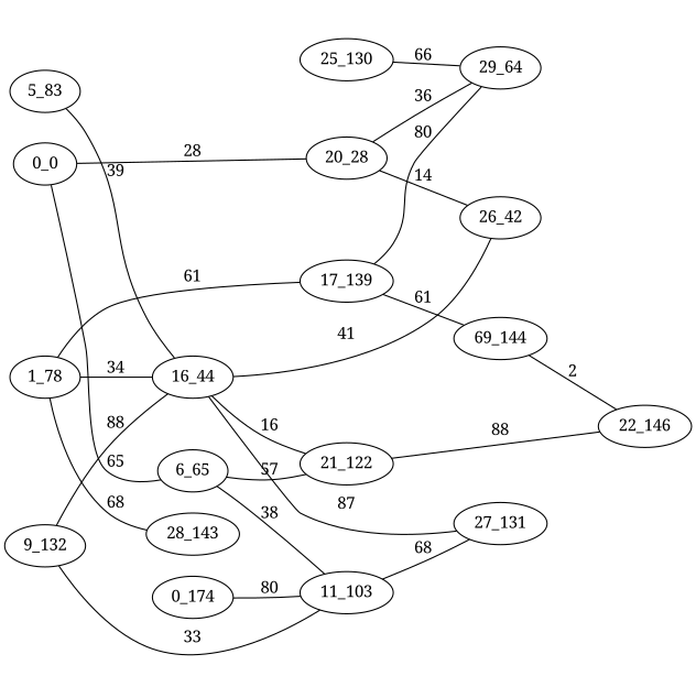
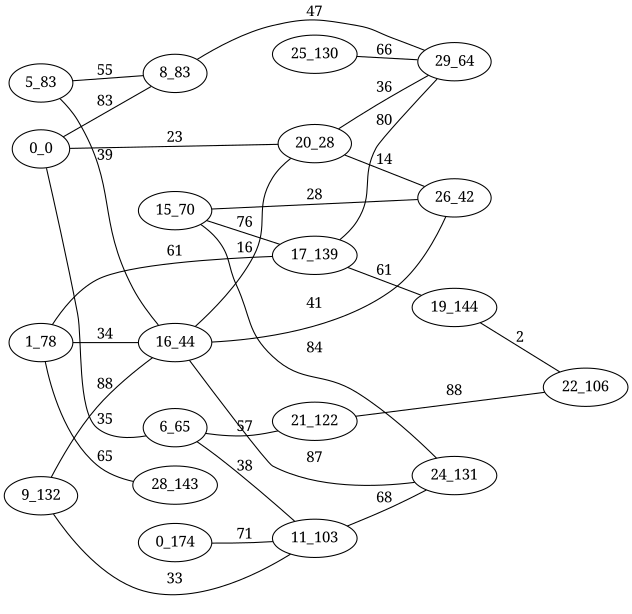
  graph {
    fontname="Noto Serif"
    rankdir=LR
    node [fontname="Noto Serif"]
    edge [fontname="Noto Serif"]
    n1 [label="0_0"]
    n2 [label="6_65"]
+   n3 [label="8_83"]
    n4 [label="20_28"]
    n5 [label="11_103"]
    n6 [label="21_122"]
    n7 [label="29_64"]
    n8 [label="26_42"]
    n9 [label="1_78"]
    n10 [label="16_44"]
    n11 [label="17_139"]
    n12 [label="28_143"]
-   n13 [label="27_131"]
-   n14 [label="69_144"]
+   n13 [label="24_131"]
+   n14 [label="19_144"]
    n15 [label="0_174"]
    n16 [label="5_83"]
-   n17 [label="22_146"]
+   n17 [label="22_106"]
    n18 [label="9_132"]
+   n19 [label="15_70"]
    n20 [label="25_130"]
-   n1 -- n2 [label=65]
-   n1 -- n4 [label=28]
+   n1 -- n2 [label=35]
+   n1 -- n3 [label=83]
+   n1 -- n4 [label=23]
    n2 -- n5 [label=38]
    n2 -- n6 [label=57]
+   n3 -- n7 [label=47]
    n4 -- n7 [label=36]
    n4 -- n8 [label=14]
    n5 -- n13 [label=68]
    n6 -- n17 [label=88]
    n9 -- n10 [label=34]
    n9 -- n11 [label=61]
-   n9 -- n12 [label=68]
-   n10 -- n6 [label=16]
+   n9 -- n12 [label=65]
+   n10 -- n4 [label=16]
    n10 -- n8 [label=41]
    n10 -- n13 [label=87]
    n11 -- n7 [label=80]
    n11 -- n14 [label=61]
    n14 -- n17 [label=2]
-   n15 -- n5 [label=80]
+   n15 -- n5 [label=71]
+   n16 -- n3 [label=55]
    n16 -- n10 [label=39]
    n18 -- n5 [label=33]
    n18 -- n10 [label=88]
+   n19 -- n8 [label=28]
+   n19 -- n11 [label=76]
+   n19 -- n13 [label=84]
    n20 -- n7 [label=66]
  }
